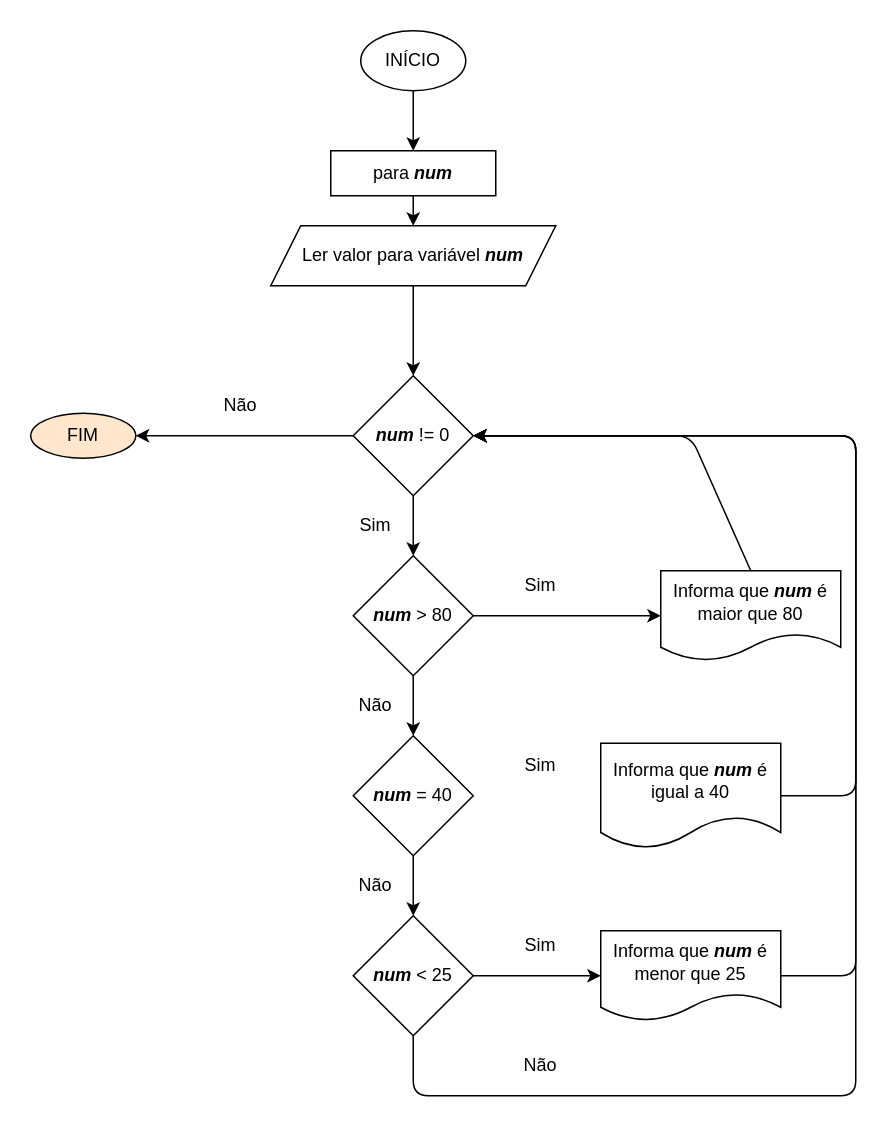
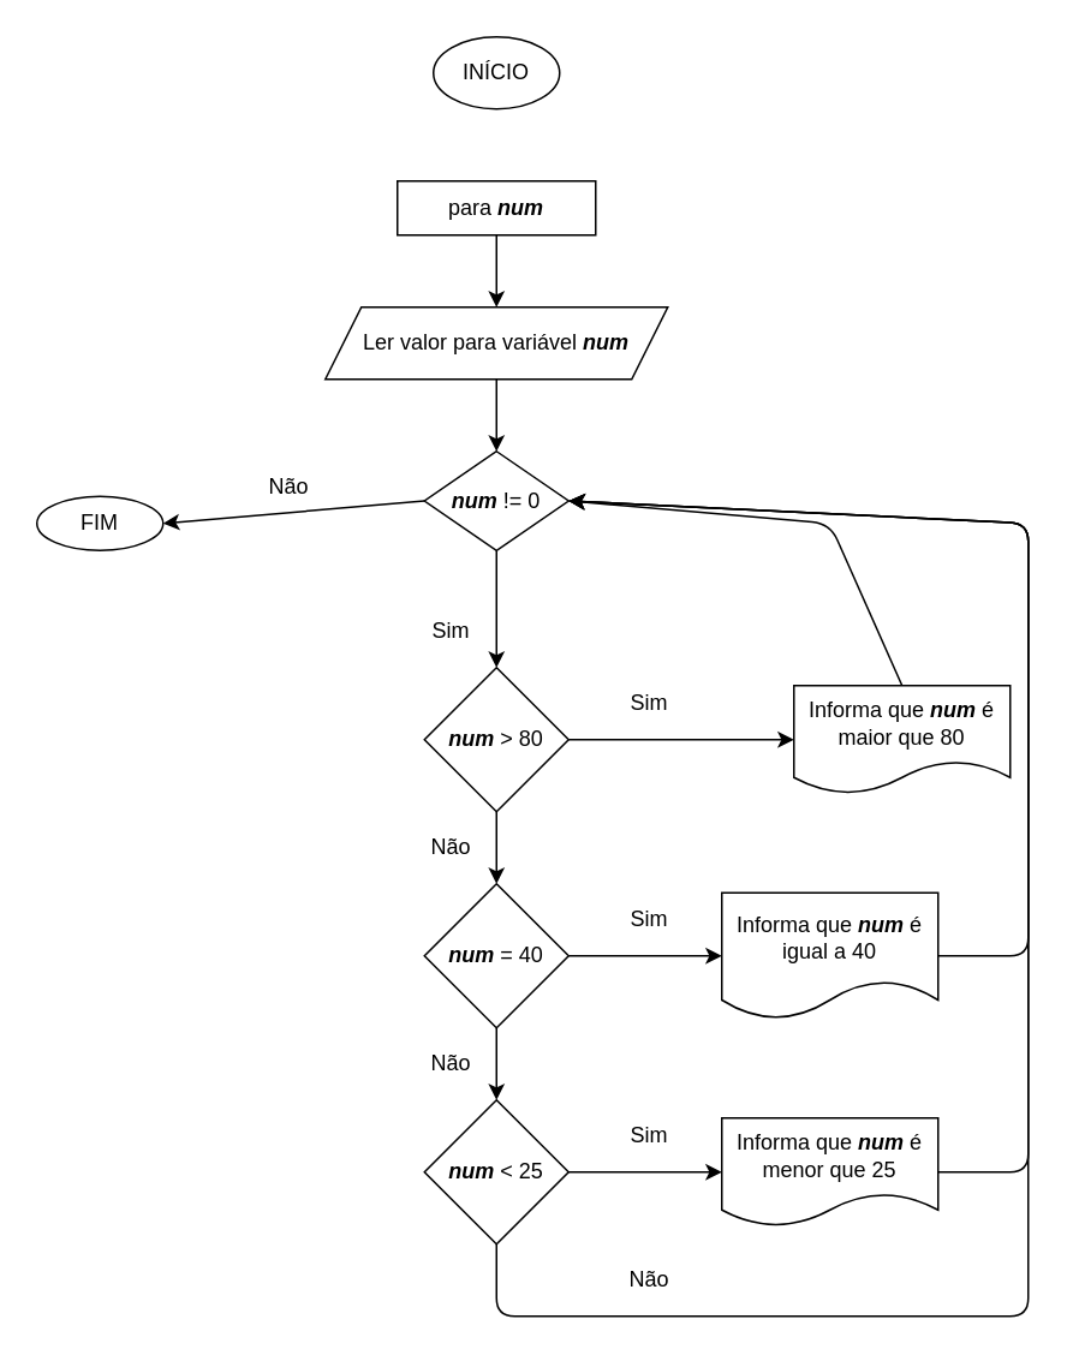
  <mxCell id="0" />
  <mxCell id="1" parent="0" />
  <mxCell id="2" value="INÍCIO" style="ellipse;whiteSpace=wrap;html=1;" vertex="1" parent="1"><mxGeometry x="240" y="20" width="70" height="40" as="geometry" /></mxCell>
  <mxCell id="3" value="para &lt;b&gt;&lt;i&gt;num&lt;/i&gt;&lt;/b&gt;" style="rounded=0;whiteSpace=wrap;html=1;" vertex="1" parent="1"><mxGeometry x="220" y="100" width="110" height="30" as="geometry" /></mxCell>
  <mxCell id="4" value="" style="edgeStyle=orthogonalEdgeStyle;rounded=0;orthogonalLoop=1;jettySize=auto;html=1;" edge="1" parent="1" source="5" target="10"><mxGeometry relative="1" as="geometry" /></mxCell>
- <mxCell id="5" value="&lt;b&gt;&lt;i&gt;num&lt;/i&gt;&lt;/b&gt; != 0" style="rhombus;whiteSpace=wrap;html=1;" vertex="1" parent="1"><mxGeometry x="235" y="250" width="80" height="80" as="geometry" /></mxCell>
+ <mxCell id="5" value="&lt;b&gt;&lt;i&gt;num&lt;/i&gt;&lt;/b&gt; != 0" style="rhombus;whiteSpace=wrap;html=1;" vertex="1" parent="1"><mxGeometry x="235" y="250" width="80" height="55" as="geometry" /></mxCell>
  <mxCell id="6" value="" style="edgeStyle=orthogonalEdgeStyle;rounded=0;orthogonalLoop=1;jettySize=auto;html=1;" edge="1" parent="1" source="7" target="5"><mxGeometry relative="1" as="geometry" /></mxCell>
- <mxCell id="7" value="Ler valor para variável &lt;b&gt;&lt;i&gt;num&lt;/i&gt;&lt;/b&gt;" style="shape=parallelogram;perimeter=parallelogramPerimeter;whiteSpace=wrap;html=1;fixedSize=1;" vertex="1" parent="1"><mxGeometry x="180" y="150" width="190" height="40" as="geometry" /></mxCell>
+ <mxCell id="7" value="Ler valor para variável &lt;b&gt;&lt;i&gt;num&lt;/i&gt;&lt;/b&gt;" style="shape=parallelogram;perimeter=parallelogramPerimeter;whiteSpace=wrap;html=1;fixedSize=1;" vertex="1" parent="1"><mxGeometry x="180" y="170" width="190" height="40" as="geometry" /></mxCell>
  <mxCell id="8" value="" style="edgeStyle=orthogonalEdgeStyle;rounded=0;orthogonalLoop=1;jettySize=auto;html=1;" edge="1" parent="1" source="10" target="16"><mxGeometry relative="1" as="geometry" /></mxCell>
  <mxCell id="9" value="" style="edgeStyle=orthogonalEdgeStyle;rounded=0;orthogonalLoop=1;jettySize=auto;html=1;" edge="1" parent="1" source="10" target="13"><mxGeometry relative="1" as="geometry" /></mxCell>
  <mxCell id="10" value="&lt;b&gt;&lt;i&gt;num&lt;/i&gt;&lt;/b&gt; &amp;gt; 80" style="rhombus;whiteSpace=wrap;html=1;" vertex="1" parent="1"><mxGeometry x="235" y="370" width="80" height="80" as="geometry" /></mxCell>
+ <mxCell id="11" value="" style="edgeStyle=orthogonalEdgeStyle;rounded=0;orthogonalLoop=1;jettySize=auto;html=1;" edge="1" parent="1" source="13" target="17"><mxGeometry relative="1" as="geometry" /></mxCell>
  <mxCell id="12" value="" style="edgeStyle=orthogonalEdgeStyle;rounded=0;orthogonalLoop=1;jettySize=auto;html=1;" edge="1" parent="1" source="13" target="15"><mxGeometry relative="1" as="geometry" /></mxCell>
  <mxCell id="13" value="&lt;b&gt;&lt;i&gt;num&lt;/i&gt;&lt;/b&gt; = 40" style="rhombus;whiteSpace=wrap;html=1;" vertex="1" parent="1"><mxGeometry x="235" y="490" width="80" height="80" as="geometry" /></mxCell>
  <mxCell id="14" value="" style="edgeStyle=orthogonalEdgeStyle;rounded=0;orthogonalLoop=1;jettySize=auto;html=1;" edge="1" parent="1" source="15" target="18"><mxGeometry relative="1" as="geometry" /></mxCell>
  <mxCell id="15" value="&lt;b&gt;&lt;i&gt;num&lt;/i&gt;&lt;/b&gt; &amp;lt; 25" style="rhombus;whiteSpace=wrap;html=1;" vertex="1" parent="1"><mxGeometry x="235" y="610" width="80" height="80" as="geometry" /></mxCell>
  <mxCell id="16" value="Informa que &lt;b&gt;&lt;i&gt;num&lt;/i&gt;&lt;/b&gt; é maior que 80" style="shape=document;whiteSpace=wrap;html=1;boundedLbl=1;" vertex="1" parent="1"><mxGeometry x="440" y="380" width="120" height="60" as="geometry" /></mxCell>
  <mxCell id="17" value="Informa que &lt;b&gt;&lt;i&gt;num&lt;/i&gt;&lt;/b&gt; é igual a 40" style="shape=document;whiteSpace=wrap;html=1;boundedLbl=1;" vertex="1" parent="1"><mxGeometry x="400" y="495" width="120" height="70" as="geometry" /></mxCell>
  <mxCell id="18" value="Informa que &lt;b&gt;&lt;i&gt;num&lt;/i&gt;&lt;/b&gt; é menor que 25" style="shape=document;whiteSpace=wrap;html=1;boundedLbl=1;" vertex="1" parent="1"><mxGeometry x="400" y="620" width="120" height="60" as="geometry" /></mxCell>
- <mxCell id="19" value="" style="endArrow=classic;html=1;exitX=0.5;exitY=1;exitDx=0;exitDy=0;entryX=0.5;entryY=0;entryDx=0;entryDy=0;" edge="1" parent="1" source="2" target="3"><mxGeometry width="50" height="50" relative="1" as="geometry"><mxPoint x="250" y="270" as="sourcePoint" /><mxPoint x="300" y="220" as="targetPoint" /></mxGeometry></mxCell>
  <mxCell id="20" value="" style="endArrow=classic;html=1;exitX=0.5;exitY=1;exitDx=0;exitDy=0;entryX=0.5;entryY=0;entryDx=0;entryDy=0;" edge="1" parent="1" source="3" target="7"><mxGeometry width="50" height="50" relative="1" as="geometry"><mxPoint x="250" y="270" as="sourcePoint" /><mxPoint x="300" y="220" as="targetPoint" /></mxGeometry></mxCell>
  <mxCell id="21" value="" style="endArrow=classic;html=1;entryX=1;entryY=0.5;entryDx=0;entryDy=0;exitX=0.5;exitY=0;exitDx=0;exitDy=0;" edge="1" parent="1" source="16" target="5"><mxGeometry width="50" height="50" relative="1" as="geometry"><mxPoint x="250" y="540" as="sourcePoint" /><mxPoint x="300" y="490" as="targetPoint" /><Array as="points"><mxPoint x="460" y="290" /></Array></mxGeometry></mxCell>
  <mxCell id="22" value="" style="endArrow=classic;html=1;entryX=1;entryY=0.5;entryDx=0;entryDy=0;exitX=1;exitY=0.5;exitDx=0;exitDy=0;" edge="1" parent="1" source="17" target="5"><mxGeometry width="50" height="50" relative="1" as="geometry"><mxPoint x="250" y="540" as="sourcePoint" /><mxPoint x="300" y="490" as="targetPoint" /><Array as="points"><mxPoint x="570" y="530" /><mxPoint x="570" y="290" /></Array></mxGeometry></mxCell>
  <mxCell id="23" value="" style="endArrow=classic;html=1;entryX=1;entryY=0.5;entryDx=0;entryDy=0;exitX=1;exitY=0.5;exitDx=0;exitDy=0;" edge="1" parent="1" source="18" target="5"><mxGeometry width="50" height="50" relative="1" as="geometry"><mxPoint x="250" y="530" as="sourcePoint" /><mxPoint x="300" y="480" as="targetPoint" /><Array as="points"><mxPoint x="570" y="650" /><mxPoint x="570" y="290" /></Array></mxGeometry></mxCell>
  <mxCell id="24" value="" style="endArrow=classic;html=1;entryX=1;entryY=0.5;entryDx=0;entryDy=0;exitX=0.5;exitY=1;exitDx=0;exitDy=0;" edge="1" parent="1" source="15" target="5"><mxGeometry width="50" height="50" relative="1" as="geometry"><mxPoint x="250" y="530" as="sourcePoint" /><mxPoint x="300" y="480" as="targetPoint" /><Array as="points"><mxPoint x="275" y="730" /><mxPoint x="570" y="730" /><mxPoint x="570" y="290" /></Array></mxGeometry></mxCell>
- <mxCell id="25" value="FIM" style="ellipse;whiteSpace=wrap;html=1;fillColor=#ffe6cc;" vertex="1" parent="1"><mxGeometry x="20" y="275" width="70" height="30" as="geometry" /></mxCell>
+ <mxCell id="25" value="FIM" style="ellipse;whiteSpace=wrap;html=1;" vertex="1" parent="1"><mxGeometry x="20" y="275" width="70" height="30" as="geometry" /></mxCell>
  <mxCell id="26" value="" style="endArrow=classic;html=1;exitX=0;exitY=0.5;exitDx=0;exitDy=0;entryX=1;entryY=0.5;entryDx=0;entryDy=0;" edge="1" parent="1" source="5" target="25"><mxGeometry width="50" height="50" relative="1" as="geometry"><mxPoint x="90" y="510" as="sourcePoint" /><mxPoint x="140" y="460" as="targetPoint" /></mxGeometry></mxCell>
  <mxCell id="27" value="Sim" style="text;html=1;strokeColor=none;fillColor=none;align=center;verticalAlign=middle;whiteSpace=wrap;rounded=0;" vertex="1" parent="1"><mxGeometry x="230" y="340" width="40" height="20" as="geometry" /></mxCell>
  <mxCell id="28" value="Não" style="text;html=1;strokeColor=none;fillColor=none;align=center;verticalAlign=middle;whiteSpace=wrap;rounded=0;" vertex="1" parent="1"><mxGeometry x="140" y="260" width="40" height="20" as="geometry" /></mxCell>
  <mxCell id="29" value="Sim" style="text;html=1;strokeColor=none;fillColor=none;align=center;verticalAlign=middle;whiteSpace=wrap;rounded=0;" vertex="1" parent="1"><mxGeometry x="340" y="380" width="40" height="20" as="geometry" /></mxCell>
  <mxCell id="30" value="Sim" style="text;html=1;strokeColor=none;fillColor=none;align=center;verticalAlign=middle;whiteSpace=wrap;rounded=0;" vertex="1" parent="1"><mxGeometry x="340" y="500" width="40" height="20" as="geometry" /></mxCell>
  <mxCell id="31" value="Sim" style="text;html=1;strokeColor=none;fillColor=none;align=center;verticalAlign=middle;whiteSpace=wrap;rounded=0;" vertex="1" parent="1"><mxGeometry x="340" y="620" width="40" height="20" as="geometry" /></mxCell>
  <mxCell id="32" value="Não" style="text;html=1;strokeColor=none;fillColor=none;align=center;verticalAlign=middle;whiteSpace=wrap;rounded=0;" vertex="1" parent="1"><mxGeometry x="230" y="460" width="40" height="20" as="geometry" /></mxCell>
  <mxCell id="33" value="Não" style="text;html=1;strokeColor=none;fillColor=none;align=center;verticalAlign=middle;whiteSpace=wrap;rounded=0;" vertex="1" parent="1"><mxGeometry x="230" y="580" width="40" height="20" as="geometry" /></mxCell>
  <mxCell id="34" value="Não" style="text;html=1;strokeColor=none;fillColor=none;align=center;verticalAlign=middle;whiteSpace=wrap;rounded=0;" vertex="1" parent="1"><mxGeometry x="340" y="700" width="40" height="20" as="geometry" /></mxCell>
